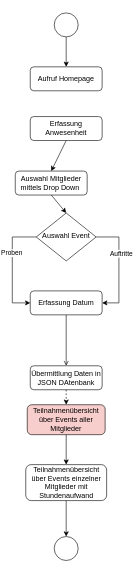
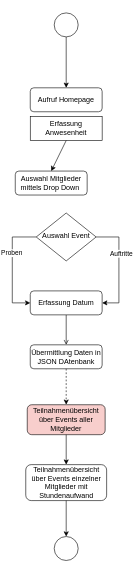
  <mxCell id="0" />
  <mxCell id="1" parent="0" />
- <mxCell id="2" value="Aufruf Homepage" style="rounded=1;whiteSpace=wrap;html=1;fontSize=12;glass=0;strokeWidth=1;shadow=0;" parent="1" vertex="1"><mxGeometry x="50" y="110" width="120" height="40" as="geometry" /></mxCell>
+ <mxCell id="2" value="Aufruf Homepage" style="rounded=1;whiteSpace=wrap;html=1;fontSize=12;glass=0;strokeWidth=1;shadow=0;" parent="1" vertex="1"><mxGeometry x="50" y="145" width="120" height="40" as="geometry" /></mxCell>
  <mxCell id="3" style="edgeStyle=orthogonalEdgeStyle;rounded=0;orthogonalLoop=1;jettySize=auto;html=1;exitX=1;exitY=0.5;exitDx=0;exitDy=0;entryX=1;entryY=0.5;entryDx=0;entryDy=0;" edge="1" parent="1" source="5" target="11"><mxGeometry relative="1" as="geometry"><mxPoint x="250" y="394" as="targetPoint" /><Array as="points"><mxPoint x="198" y="394" /><mxPoint x="198" y="504" /></Array></mxGeometry></mxCell>
  <mxCell id="4" value="Auftritte" style="edgeLabel;html=1;align=center;verticalAlign=middle;resizable=0;points=[];" vertex="1" connectable="0" parent="3"><mxGeometry x="-0.263" y="3" relative="1" as="geometry"><mxPoint as="offset" /></mxGeometry></mxCell>
  <mxCell id="5" value="Auswahl Event" style="rhombus;whiteSpace=wrap;html=1;shadow=0;fontFamily=Helvetica;fontSize=12;align=center;strokeWidth=1;spacing=6;spacingTop=-4;" parent="1" vertex="1"><mxGeometry x="60" y="354" width="100" height="80" as="geometry" /></mxCell>
  <mxCell id="6" value="Auswahl Mitglieder mittels Drop Down&amp;nbsp;" style="rounded=1;whiteSpace=wrap;html=1;fontSize=12;glass=0;strokeWidth=1;shadow=0;" parent="1" vertex="1"><mxGeometry x="25" y="284" width="120" height="40" as="geometry" /></mxCell>
  <mxCell id="7" style="edgeStyle=orthogonalEdgeStyle;rounded=0;orthogonalLoop=1;jettySize=auto;html=1;exitX=0.5;exitY=1;exitDx=0;exitDy=0;entryX=0.5;entryY=0;entryDx=0;entryDy=0;" edge="1" parent="1" source="8" target="2"><mxGeometry relative="1" as="geometry" /></mxCell>
  <mxCell id="8" value="" style="ellipse;whiteSpace=wrap;html=1;aspect=fixed;" vertex="1" parent="1"><mxGeometry x="90" y="20" width="40" height="40" as="geometry" /></mxCell>
- <mxCell id="9" value="Erfassung Anwesenheit" style="rounded=1;whiteSpace=wrap;html=1;fontSize=12;glass=0;strokeWidth=1;shadow=0;" vertex="1" parent="1"><mxGeometry x="50" y="193" width="120" height="40" as="geometry" /></mxCell>
+ <mxCell id="9" value="Erfassung Anwesenheit" style="whiteSpace=wrap;html=1;fontSize=12;glass=0;strokeWidth=1;shadow=0;rounded=0;" vertex="1" parent="1"><mxGeometry x="50" y="193" width="120" height="40" as="geometry" /></mxCell>
  <mxCell id="10" style="edgeStyle=orthogonalEdgeStyle;rounded=0;orthogonalLoop=1;jettySize=auto;html=1;exitX=0.5;exitY=1;exitDx=0;exitDy=0;entryX=0.5;entryY=0;entryDx=0;entryDy=0;endArrow=open;" edge="1" parent="1" source="11" target="12"><mxGeometry relative="1" as="geometry" /></mxCell>
  <mxCell id="11" value="Erfassung Datum" style="rounded=1;whiteSpace=wrap;html=1;fontSize=12;glass=0;strokeWidth=1;shadow=0;" vertex="1" parent="1"><mxGeometry x="50" y="484" width="120" height="40" as="geometry" /></mxCell>
- <mxCell id="12" value="Übermittlung Daten in JSON DAtenbank" style="rounded=1;whiteSpace=wrap;html=1;fontSize=12;glass=0;strokeWidth=1;shadow=0;" vertex="1" parent="1"><mxGeometry x="50" y="609" width="120" height="40" as="geometry" /></mxCell>
+ <mxCell id="12" value="Übermittlung Daten in JSON DAtenbank" style="rounded=1;whiteSpace=wrap;html=1;fontSize=12;glass=0;strokeWidth=1;shadow=0;" vertex="1" parent="1"><mxGeometry x="50" y="574" width="120" height="40" as="geometry" /></mxCell>
  <mxCell id="13" value="" style="endArrow=classic;html=1;rounded=0;exitX=0;exitY=0.5;exitDx=0;exitDy=0;entryX=0;entryY=0.5;entryDx=0;entryDy=0;" edge="1" parent="1" source="5" target="11"><mxGeometry width="50" height="50" relative="1" as="geometry"><mxPoint x="100" y="404" as="sourcePoint" /><mxPoint x="150" y="354" as="targetPoint" /><Array as="points"><mxPoint x="20" y="394" /><mxPoint x="20" y="504" /></Array></mxGeometry></mxCell>
  <mxCell id="14" value="Proben" style="edgeLabel;html=1;align=center;verticalAlign=middle;resizable=0;points=[];" vertex="1" connectable="0" parent="13"><mxGeometry x="-0.267" y="-2" relative="1" as="geometry"><mxPoint as="offset" /></mxGeometry></mxCell>
  <mxCell id="15" value="" style="endArrow=classic;html=1;rounded=0;exitX=0.5;exitY=1;exitDx=0;exitDy=0;entryX=0.5;entryY=0;entryDx=0;entryDy=0;" edge="1" parent="1" source="9" target="6"><mxGeometry width="50" height="50" relative="1" as="geometry"><mxPoint x="100" y="304" as="sourcePoint" /><mxPoint x="150" y="254" as="targetPoint" /></mxGeometry></mxCell>
- <mxCell id="16" value="" style="endArrow=classic;html=1;rounded=0;exitX=0.5;exitY=1;exitDx=0;exitDy=0;entryX=0.5;entryY=0;entryDx=0;entryDy=0;" edge="1" parent="1" source="6" target="5"><mxGeometry width="50" height="50" relative="1" as="geometry"><mxPoint x="100" y="304" as="sourcePoint" /><mxPoint x="150" y="254" as="targetPoint" /></mxGeometry></mxCell>
  <mxCell id="17" value="Teilnahmenübersicht über Events aller Mitglieder" style="rounded=1;whiteSpace=wrap;html=1;fontSize=12;glass=0;strokeWidth=1;shadow=0;fillColor=#f8cecc;" vertex="1" parent="1"><mxGeometry x="45" y="674" width="130" height="50" as="geometry" /></mxCell>
  <mxCell id="18" value="" style="endArrow=classic;html=1;rounded=0;exitX=0.5;exitY=1;exitDx=0;exitDy=0;entryX=0.5;entryY=0;entryDx=0;entryDy=0;dashed=1;" edge="1" parent="1" source="12" target="17"><mxGeometry width="50" height="50" relative="1" as="geometry"><mxPoint x="100" y="494" as="sourcePoint" /><mxPoint x="150" y="444" as="targetPoint" /></mxGeometry></mxCell>
  <mxCell id="19" value="Teilnahmenübersicht über Events einzelner Mitglieder mit Stundenaufwand" style="rounded=1;whiteSpace=wrap;html=1;fontSize=12;glass=0;strokeWidth=1;shadow=0;" vertex="1" parent="1"><mxGeometry x="42.5" y="774" width="135" height="60" as="geometry" /></mxCell>
  <mxCell id="20" value="" style="endArrow=classic;html=1;rounded=0;exitX=0.5;exitY=1;exitDx=0;exitDy=0;entryX=0.5;entryY=0;entryDx=0;entryDy=0;" edge="1" parent="1" source="17" target="19"><mxGeometry width="50" height="50" relative="1" as="geometry"><mxPoint x="100" y="884" as="sourcePoint" /><mxPoint x="150" y="834" as="targetPoint" /></mxGeometry></mxCell>
  <mxCell id="21" value="" style="ellipse;whiteSpace=wrap;html=1;aspect=fixed;" vertex="1" parent="1"><mxGeometry x="90" y="894" width="40" height="40" as="geometry" /></mxCell>
  <mxCell id="22" value="" style="endArrow=classic;html=1;rounded=0;exitX=0.5;exitY=1;exitDx=0;exitDy=0;" edge="1" parent="1" source="19"><mxGeometry width="50" height="50" relative="1" as="geometry"><mxPoint x="100" y="1184" as="sourcePoint" /><mxPoint x="110" y="894" as="targetPoint" /></mxGeometry></mxCell>
